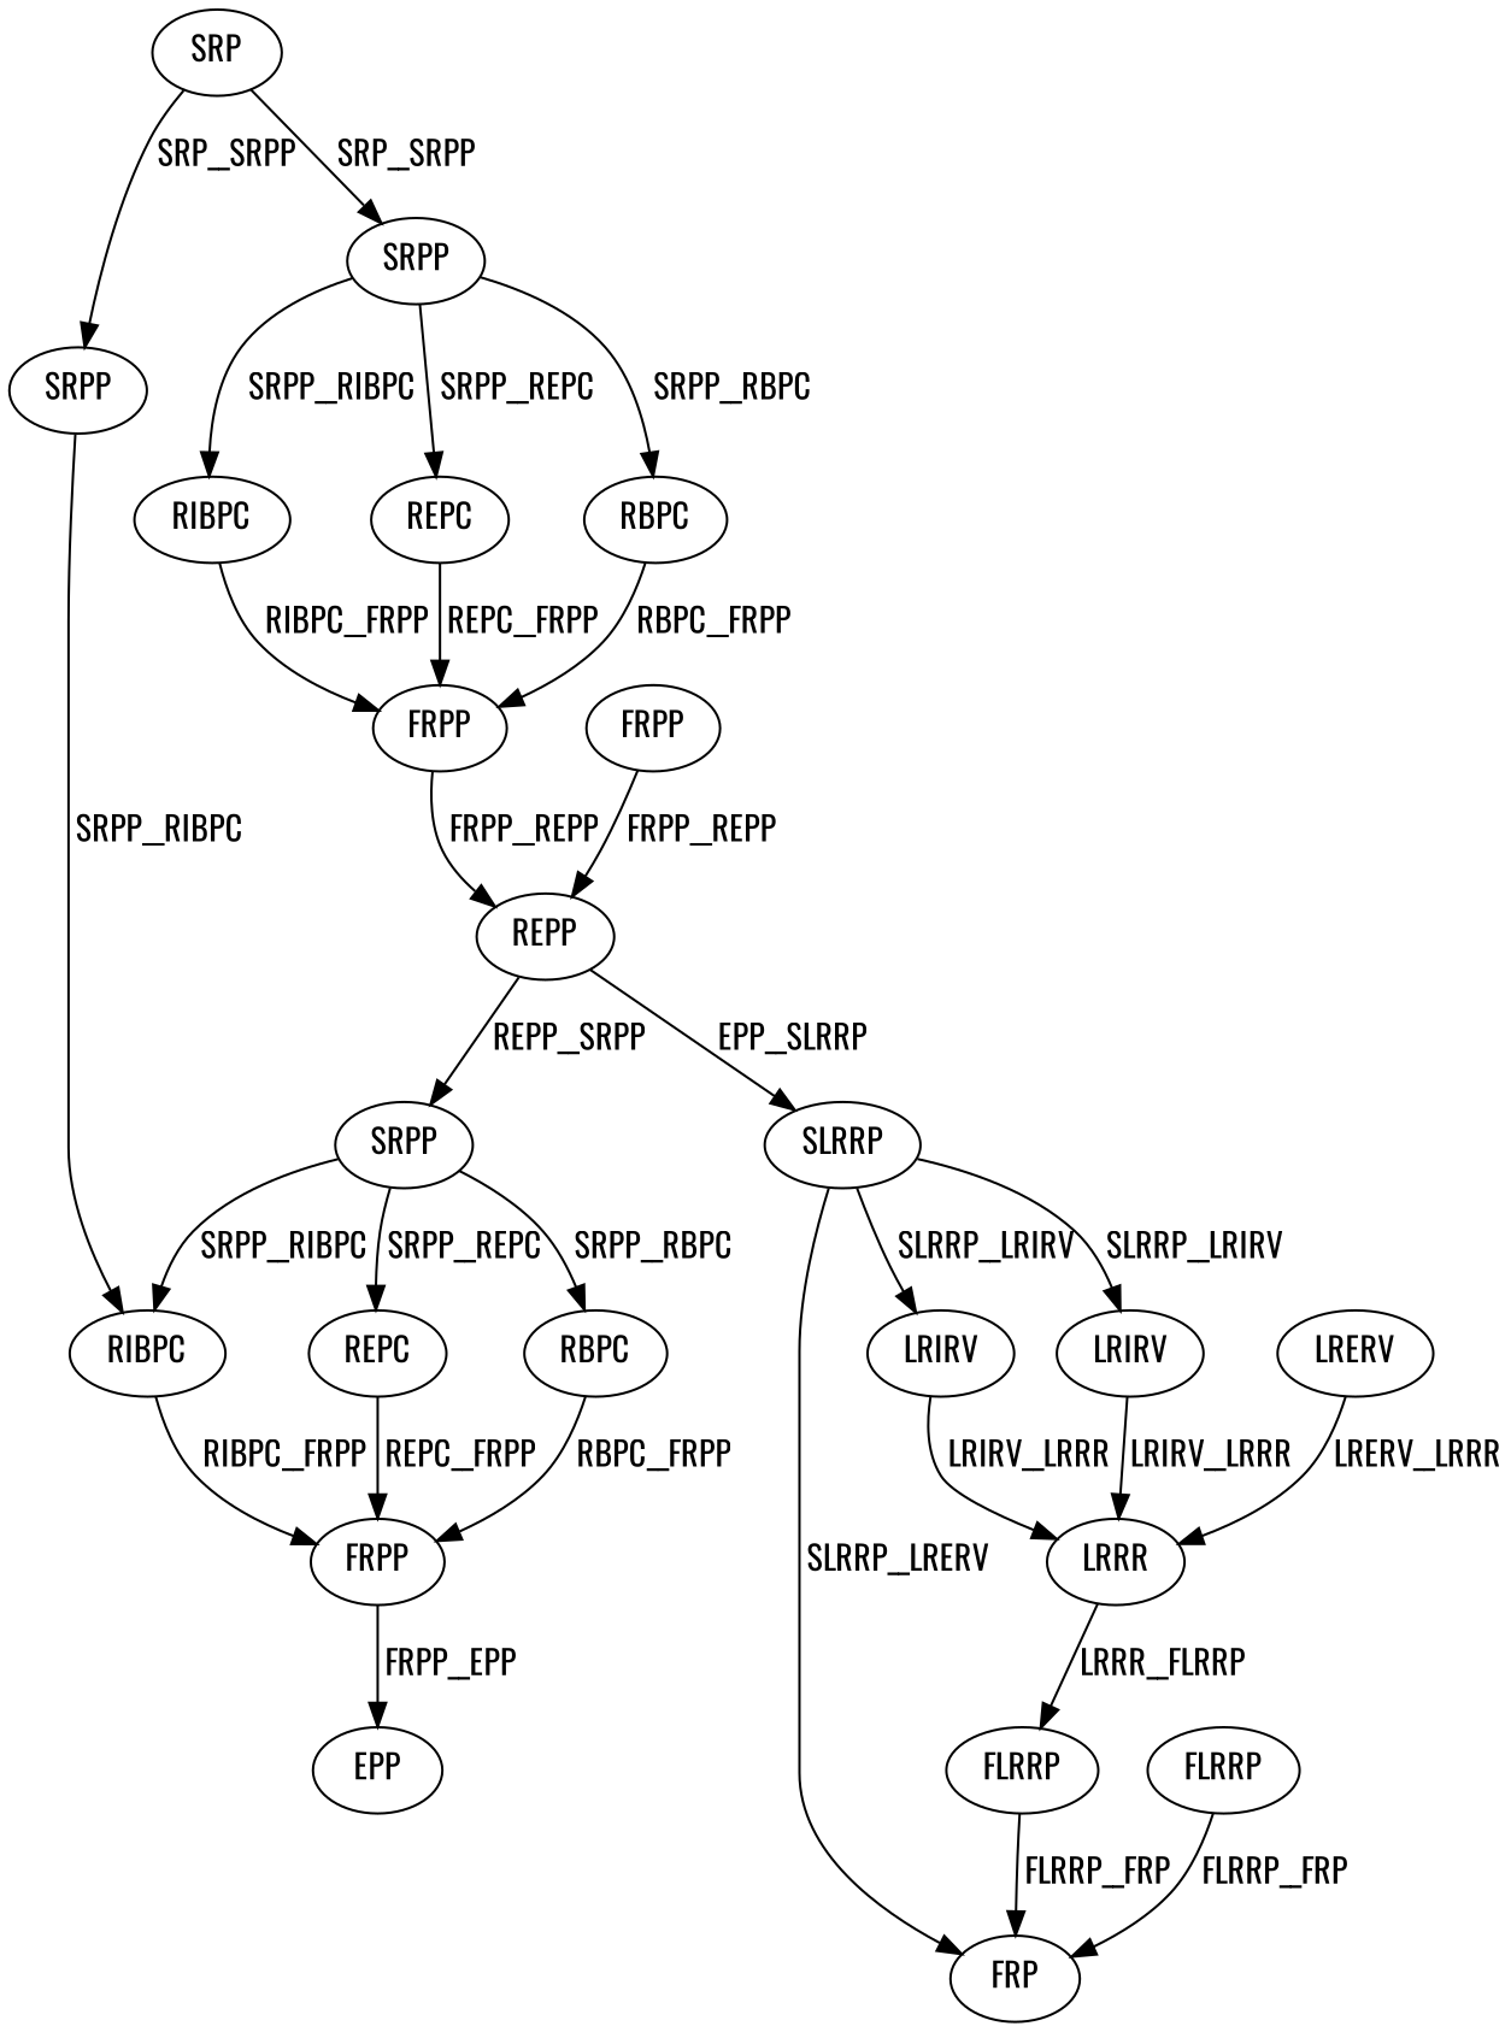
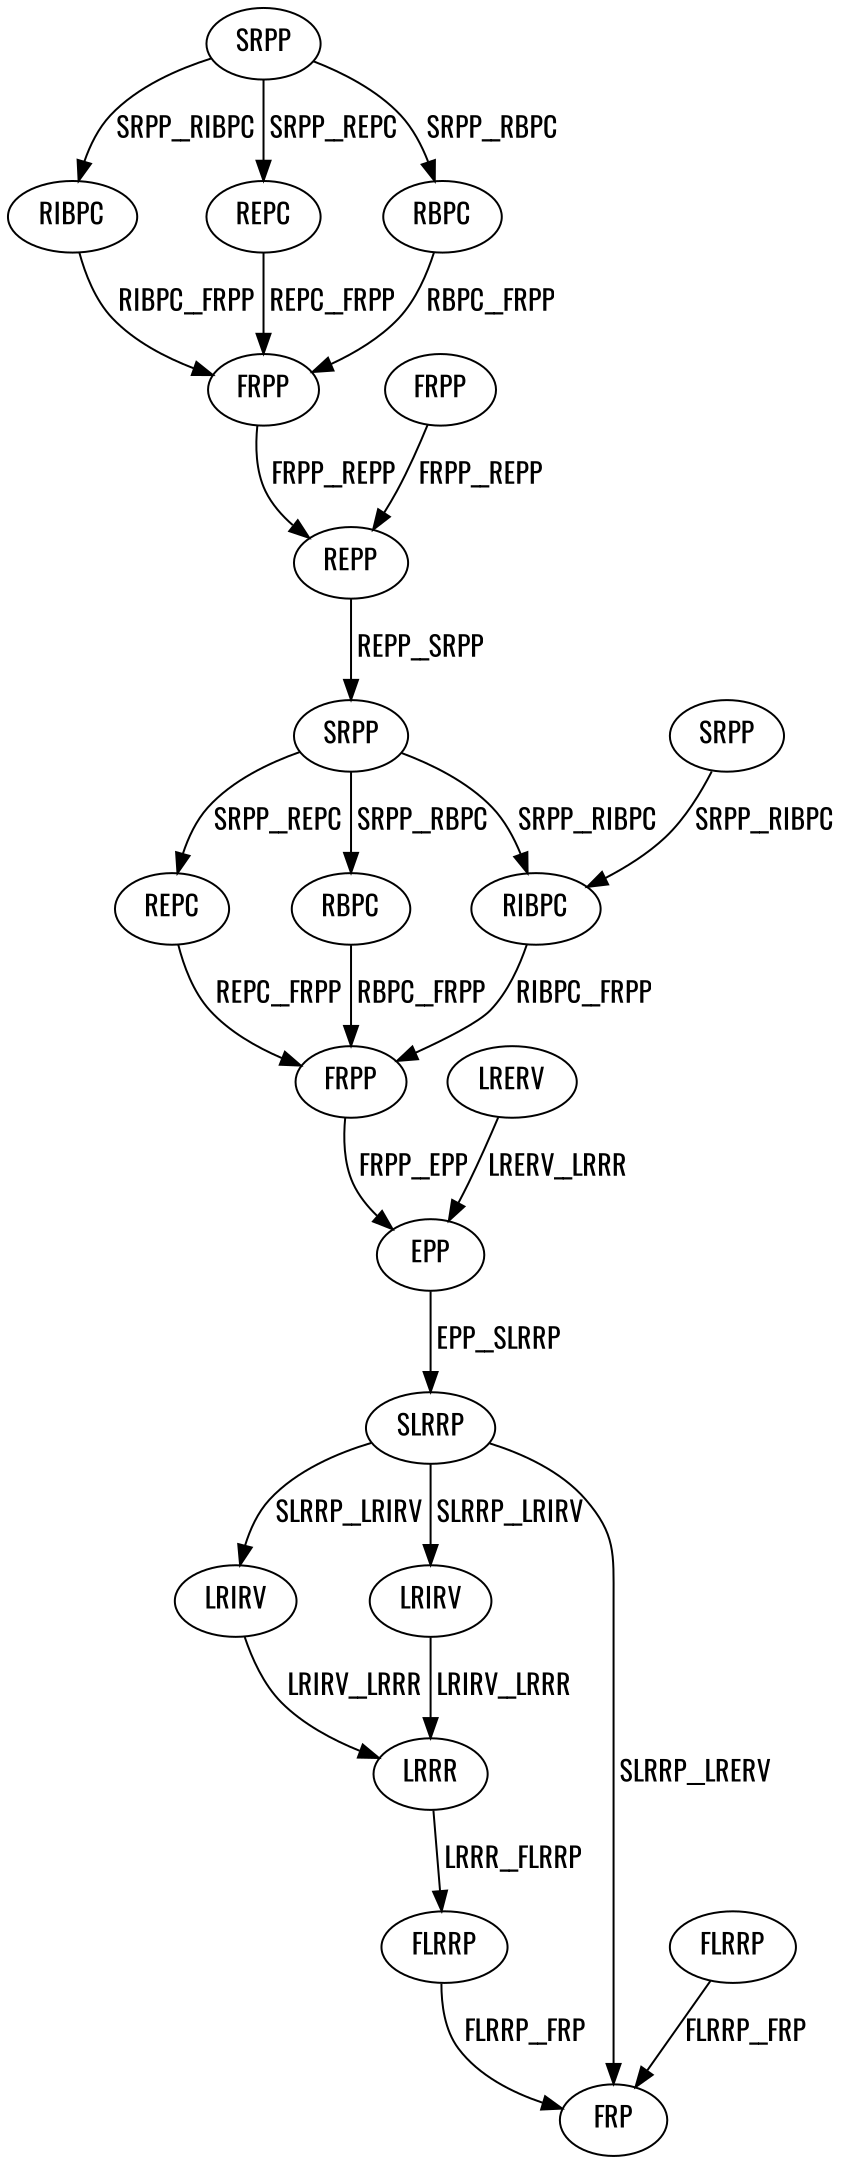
  digraph {
    fontname=Oswald
    node [color=black fontcolor=black fontname=Oswald]
    edge [color=black fontcolor=black fontname=Oswald]
-   n1 [label=SRP]
    n2 [label=SRPP]
    n3 [label=SRPP]
    n4 [label=RIBPC]
    n5 [label=REPC]
    n6 [label=RBPC]
    n7 [label=RIBPC]
    n8 [label=FRPP]
    n9 [label=FRPP]
    n10 [label=REPP]
    n11 [label=SRPP]
    n12 [label=FRPP]
    n13 [label=REPC]
    n14 [label=RBPC]
    n15 [label=EPP]
    n16 [label=SLRRP]
    n17 [label=LRIRV]
    n18 [label=LRIRV]
    n19 [label=FRP]
    n20 [label=LRRR]
    n21 [label=LRERV]
    n22 [label=FLRRP]
    n23 [label=FLRRP]
-   n1 -> n2 [label=" SRP__SRPP"]
-   n1 -> n3 [label=" SRP__SRPP"]
    n2 -> n4 [label=" SRPP__RIBPC"]
    n2 -> n5 [label=" SRPP__REPC"]
    n2 -> n6 [label=" SRPP__RBPC"]
    n3 -> n7 [label=" SRPP__RIBPC"]
    n4 -> n8 [label=" RIBPC__FRPP"]
    n5 -> n8 [label=" REPC__FRPP"]
    n6 -> n8 [label=" RBPC__FRPP"]
    n7 -> n12 [label=" RIBPC__FRPP"]
    n8 -> n10 [label=" FRPP__REPP"]
    n9 -> n10 [label=" FRPP__REPP"]
    n10 -> n11 [label=" REPP__SRPP"]
    n11 -> n7 [label=" SRPP__RIBPC"]
    n11 -> n13 [label=" SRPP__REPC"]
    n11 -> n14 [label=" SRPP__RBPC"]
    n12 -> n15 [label=" FRPP__EPP"]
    n13 -> n12 [label=" REPC__FRPP"]
    n14 -> n12 [label=" RBPC__FRPP"]
-   n10 -> n16 [label=" EPP__SLRRP"]
+   n15 -> n16 [label=" EPP__SLRRP"]
    n16 -> n17 [label=" SLRRP__LRIRV"]
    n16 -> n18 [label=" SLRRP__LRIRV"]
    n16 -> n19 [label=" SLRRP__LRERV"]
    n17 -> n20 [label=" LRIRV__LRRR"]
    n18 -> n20 [label=" LRIRV__LRRR"]
    n20 -> n22 [label=" LRRR__FLRRP"]
-   n21 -> n20 [label=" LRERV__LRRR"]
+   n21 -> n15 [label=" LRERV__LRRR"]
    n22 -> n19 [label=" FLRRP__FRP"]
    n23 -> n19 [label=" FLRRP__FRP"]
  }
